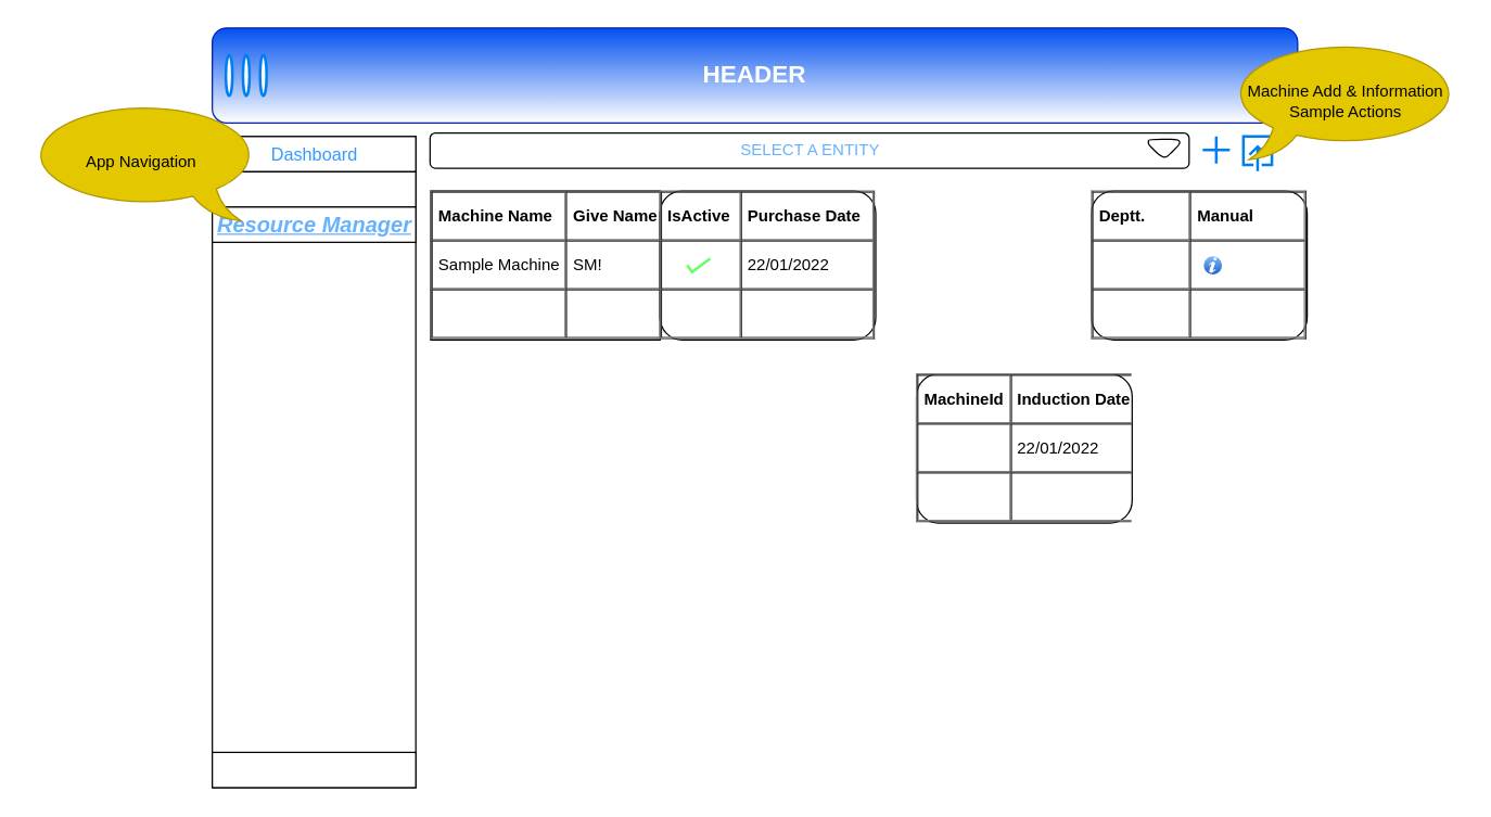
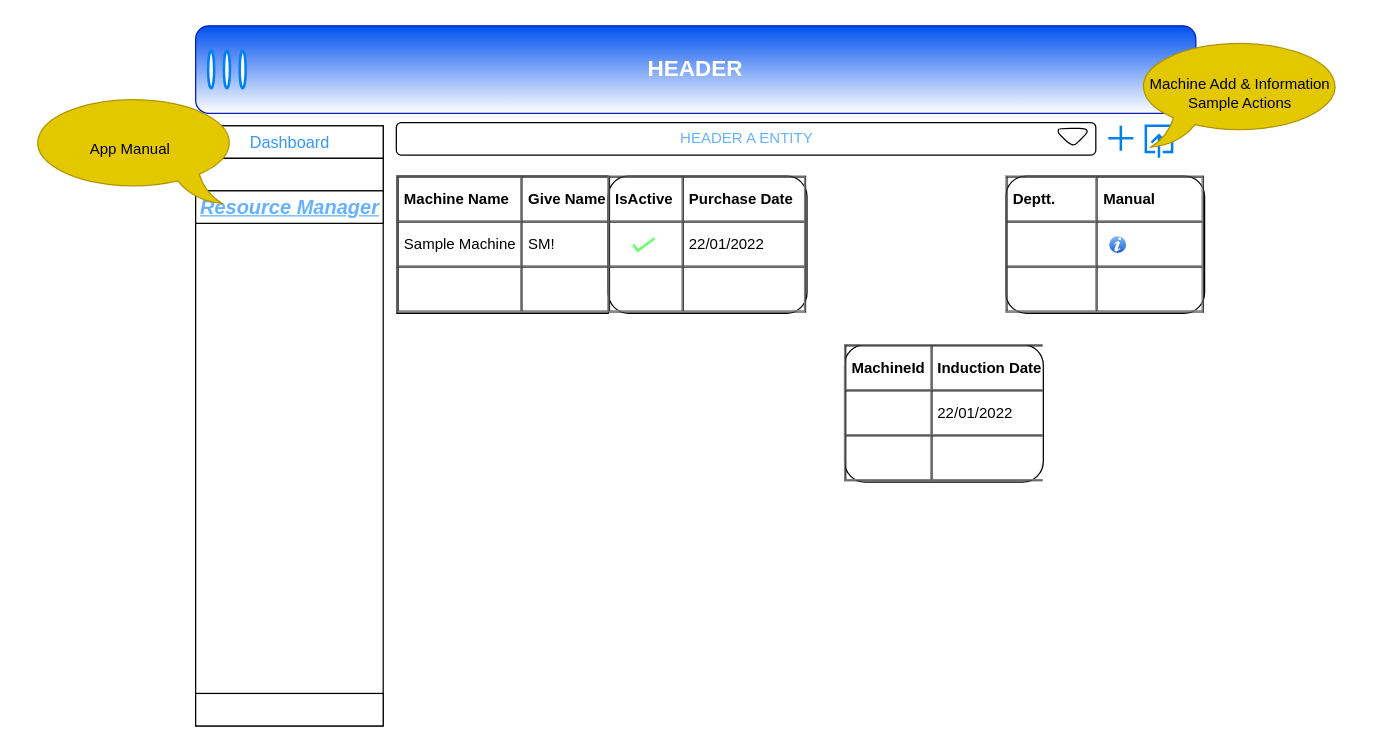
  <mxCell id="0" />
  <mxCell id="1" parent="0" />
  <mxCell id="2" value="&lt;font style=&quot;font-size: 18px&quot;&gt;HEADER&lt;/font&gt;" style="rounded=1;whiteSpace=wrap;html=1;fillColor=#0050ef;strokeColor=#001DBC;fontColor=#ffffff;gradientColor=#ffffff;fontStyle=1" parent="1" vertex="1"><mxGeometry width="800" height="70" as="geometry" x="156" y="20" /></mxCell>
  <mxCell id="3" value="" style="html=1;verticalLabelPosition=bottom;align=center;labelBackgroundColor=#ffffff;verticalAlign=top;strokeWidth=2;strokeColor=#0080F0;shadow=0;dashed=0;shape=mxgraph.ios7.icons.page_navigation;pointerEvents=1;fontSize=12;rounded=1;" parent="1" vertex="1"><mxGeometry x="166" y="40" width="30" height="30" as="geometry" /></mxCell>
  <mxCell id="4" value="" style="html=1;verticalLabelPosition=bottom;align=center;labelBackgroundColor=#ffffff;verticalAlign=top;strokeWidth=2;strokeColor=#0080F0;shadow=0;dashed=0;shape=mxgraph.ios7.icons.up;fontSize=12;rounded=1;" parent="1" vertex="1"><mxGeometry x="916" y="100" width="21" height="25.5" as="geometry" /></mxCell>
  <mxCell id="5" value="" style="strokeWidth=1;shadow=0;dashed=0;align=center;html=1;shape=mxgraph.mockup.containers.rrect;rSize=0;fontSize=12;rounded=1;" parent="1" vertex="1"><mxGeometry y="100" width="150" height="480" as="geometry" x="156" /></mxCell>
  <mxCell id="6" value="&lt;font color=&quot;#3399ff&quot; size=&quot;1&quot;&gt;&lt;span style=&quot;font-weight: normal ; font-size: 13px&quot;&gt;Dashboard&lt;/span&gt;&lt;/font&gt;" style="strokeColor=inherit;fillColor=inherit;gradientColor=inherit;strokeWidth=1;shadow=0;dashed=0;align=center;html=1;shape=mxgraph.mockup.containers.rrect;rSize=0;fontSize=17;fontColor=#666666;fontStyle=1;resizeWidth=1;rounded=1;" parent="5" vertex="1"><mxGeometry width="150" height="26" relative="1" as="geometry" /></mxCell>
  <mxCell id="7" value="" style="strokeColor=inherit;fillColor=inherit;gradientColor=inherit;strokeWidth=1;shadow=0;dashed=0;align=center;html=1;shape=mxgraph.mockup.containers.rrect;rSize=0;fontSize=17;fontColor=#666666;fontStyle=1;resizeWidth=1;rounded=1;" parent="5" vertex="1"><mxGeometry width="150" height="26" relative="1" as="geometry"><mxPoint y="26" as="offset" /></mxGeometry></mxCell>
  <mxCell id="8" value="&lt;font color=&quot;#66b2ff&quot; size=&quot;1&quot;&gt;&lt;b&gt;&lt;i&gt;&lt;u style=&quot;font-size: 16px&quot;&gt;Resource Manager&lt;/u&gt;&lt;/i&gt;&lt;/b&gt;&lt;/font&gt;" style="strokeWidth=1;shadow=0;dashed=0;align=center;html=1;shape=mxgraph.mockup.containers.rrect;rSize=0;fontSize=13;fontStyle=0;resizeWidth=1;verticalAlign=middle;rounded=1;" parent="5" vertex="1"><mxGeometry width="150" height="26" relative="1" as="geometry"><mxPoint y="52" as="offset" /></mxGeometry></mxCell>
  <mxCell id="9" value="" style="strokeColor=inherit;fillColor=inherit;gradientColor=inherit;strokeWidth=1;shadow=0;dashed=0;align=center;html=1;shape=mxgraph.mockup.containers.rrect;rSize=0;fontSize=17;fontColor=#666666;fontStyle=1;resizeWidth=1;rounded=1;" parent="5" vertex="1"><mxGeometry y="1" width="150" height="26" relative="1" as="geometry"><mxPoint y="-26" as="offset" /></mxGeometry></mxCell>
  <mxCell id="10" value="&lt;table cellpadding=&quot;4&quot; cellspacing=&quot;0&quot; border=&quot;1&quot; style=&quot;font-size: 1em ; width: 100% ; height: 100%&quot;&gt;&lt;tbody&gt;&lt;tr&gt;&lt;th&gt;Machine Name&lt;/th&gt;&lt;th&gt;Give Name&lt;/th&gt;&lt;/tr&gt;&lt;tr&gt;&lt;td&gt;Sample Machine&lt;/td&gt;&lt;td&gt;SM!&lt;/td&gt;&lt;/tr&gt;&lt;tr&gt;&lt;td&gt;&lt;/td&gt;&lt;td&gt;&lt;br&gt;&lt;/td&gt;&lt;/tr&gt;&lt;/tbody&gt;&lt;/table&gt; " style="verticalAlign=top;align=left;overflow=fill;fontSize=12;fontFamily=Helvetica;html=1;shadow=0;rounded=0;" parent="1" vertex="1"><mxGeometry x="317" y="140" width="169" height="110" as="geometry" /></mxCell>
  <mxCell id="11" value="&lt;table cellpadding=&quot;4&quot; cellspacing=&quot;0&quot; border=&quot;1&quot; style=&quot;font-size: 1em ; width: 100% ; height: 100%&quot;&gt;&lt;tbody&gt;&lt;tr&gt;&lt;th&gt;IsActive&lt;/th&gt;&lt;th&gt;Purchase Date&lt;/th&gt;&lt;/tr&gt;&lt;tr&gt;&lt;td&gt;&lt;/td&gt;&lt;td&gt;22/01/2022&lt;/td&gt;&lt;/tr&gt;&lt;tr&gt;&lt;td&gt;&lt;/td&gt;&lt;td&gt;&lt;br&gt;&lt;/td&gt;&lt;/tr&gt;&lt;/tbody&gt;&lt;/table&gt; " style="verticalAlign=top;align=left;overflow=fill;fontSize=12;fontFamily=Helvetica;html=1;shadow=0;rounded=1;" parent="1" vertex="1"><mxGeometry x="486" y="140" width="159" height="110" as="geometry" /></mxCell>
- <mxCell id="12" value="App Navigation&amp;nbsp;" style="whiteSpace=wrap;html=1;shape=mxgraph.basic.oval_callout;fillColor=#e3c800;fontColor=#000000;strokeColor=#B09500;flipH=1;" parent="1" vertex="1"><mxGeometry x="20" y="75" width="171" height="87" as="geometry" /></mxCell>
+ <mxCell id="12" value="App Manual&amp;nbsp;" style="whiteSpace=wrap;html=1;shape=mxgraph.basic.oval_callout;fillColor=#e3c800;fontColor=#000000;strokeColor=#B09500;flipH=1;" parent="1" vertex="1"><mxGeometry x="20" y="75" width="171" height="87" as="geometry" /></mxCell>
  <mxCell id="13" value="Machine Add &amp;amp; Information Sample Actions" style="whiteSpace=wrap;html=1;shape=mxgraph.basic.oval_callout;fillColor=#e3c800;fontColor=#000000;strokeColor=#B09500;" parent="1" vertex="1"><mxGeometry x="906" y="30" width="171" height="87" as="geometry" /></mxCell>
- <mxCell id="14" value="&lt;font color=&quot;#66b2ff&quot;&gt;SELECT A ENTITY&lt;/font&gt;" style="rounded=1;whiteSpace=wrap;html=1;fontColor=#FFFFFF;strokeColor=default;fillColor=default;gradientColor=none;verticalAlign=middle;labelBorderColor=none;" parent="1" vertex="1"><mxGeometry x="316.5" y="97.4" width="559.5" height="26" as="geometry" /></mxCell>
+ <mxCell id="14" value="&lt;font color=&quot;#66b2ff&quot;&gt;HEADER A ENTITY&lt;/font&gt;" style="rounded=1;whiteSpace=wrap;html=1;fontColor=#FFFFFF;strokeColor=default;fillColor=default;gradientColor=none;verticalAlign=middle;labelBorderColor=none;" parent="1" vertex="1"><mxGeometry x="316.5" y="97.4" width="559.5" height="26" as="geometry" /></mxCell>
  <mxCell id="15" value="" style="shape=offPageConnector;whiteSpace=wrap;html=1;rounded=1;fontColor=#FFFFFF;strokeColor=default;fillColor=default;size=0.733;" parent="1" vertex="1"><mxGeometry x="846" y="102" width="23" height="15" as="geometry" /></mxCell>
  <mxCell id="16" value="" style="html=1;verticalLabelPosition=bottom;labelBackgroundColor=#ffffff;verticalAlign=top;shadow=0;dashed=0;strokeWidth=2;shape=mxgraph.ios7.misc.flagged;strokeColor=#0080f0;rounded=1;labelBorderColor=none;fontSize=16;fontColor=#66B2FF;fillColor=default;gradientColor=none;" parent="1" vertex="1"><mxGeometry x="886" y="100" width="20" height="20" as="geometry" /></mxCell>
  <mxCell id="17" value="" style="html=1;verticalLabelPosition=bottom;labelBackgroundColor=#ffffff;verticalAlign=top;shadow=0;dashed=0;strokeWidth=2;shape=mxgraph.ios7.misc.check;strokeColor=#66FF66;rounded=1;labelBorderColor=none;fontSize=16;fontColor=#66B2FF;fillColor=default;gradientColor=none;" parent="1" vertex="1"><mxGeometry x="506" y="190" width="17" height="10" as="geometry" /></mxCell>
  <mxCell id="18" value="&lt;table cellpadding=&quot;4&quot; cellspacing=&quot;0&quot; border=&quot;1&quot; style=&quot;font-size: 1em ; width: 100% ; height: 100%&quot;&gt;&lt;tbody&gt;&lt;tr&gt;&lt;th&gt;MachineId&lt;/th&gt;&lt;th&gt;Induction Date&lt;/th&gt;&lt;/tr&gt;&lt;tr&gt;&lt;td&gt;&lt;/td&gt;&lt;td&gt;22/01/2022&lt;/td&gt;&lt;/tr&gt;&lt;tr&gt;&lt;td&gt;&lt;/td&gt;&lt;td&gt;&lt;br&gt;&lt;/td&gt;&lt;/tr&gt;&lt;/tbody&gt;&lt;/table&gt; " style="verticalAlign=top;align=left;overflow=fill;fontSize=12;fontFamily=Helvetica;html=1;shadow=0;rounded=1;" parent="1" vertex="1"><mxGeometry x="675" y="275" width="159" height="110" as="geometry" /></mxCell>
  <mxCell id="19" value="&lt;table cellpadding=&quot;4&quot; cellspacing=&quot;0&quot; border=&quot;1&quot; style=&quot;font-size: 1em ; width: 100% ; height: 100%&quot;&gt;&lt;tbody&gt;&lt;tr&gt;&lt;th&gt;Deptt.&lt;/th&gt;&lt;th&gt;Manual&lt;/th&gt;&lt;/tr&gt;&lt;tr&gt;&lt;td&gt;&lt;/td&gt;&lt;td&gt;&lt;br&gt;&lt;/td&gt;&lt;/tr&gt;&lt;tr&gt;&lt;td&gt;&lt;/td&gt;&lt;td&gt;&lt;br&gt;&lt;/td&gt;&lt;/tr&gt;&lt;/tbody&gt;&lt;/table&gt; " style="verticalAlign=top;align=left;overflow=fill;fontSize=12;fontFamily=Helvetica;html=1;shadow=0;rounded=1;" parent="1" vertex="1"><mxGeometry x="804" y="140" width="159" height="110" as="geometry" /></mxCell>
  <mxCell id="20" value="" style="verticalLabelPosition=bottom;verticalAlign=top;html=1;shadow=0;dashed=0;strokeWidth=1;shape=mxgraph.ios.iInfoIcon;fillColor=#8BbEff;fillColor2=#135Ec8;strokeColor=#ffffff;sketch=0;rounded=1;labelBorderColor=none;fontSize=16;fontColor=#66B2FF;" parent="1" vertex="1"><mxGeometry x="886" y="187.5" width="15" height="15" as="geometry" /></mxCell>
